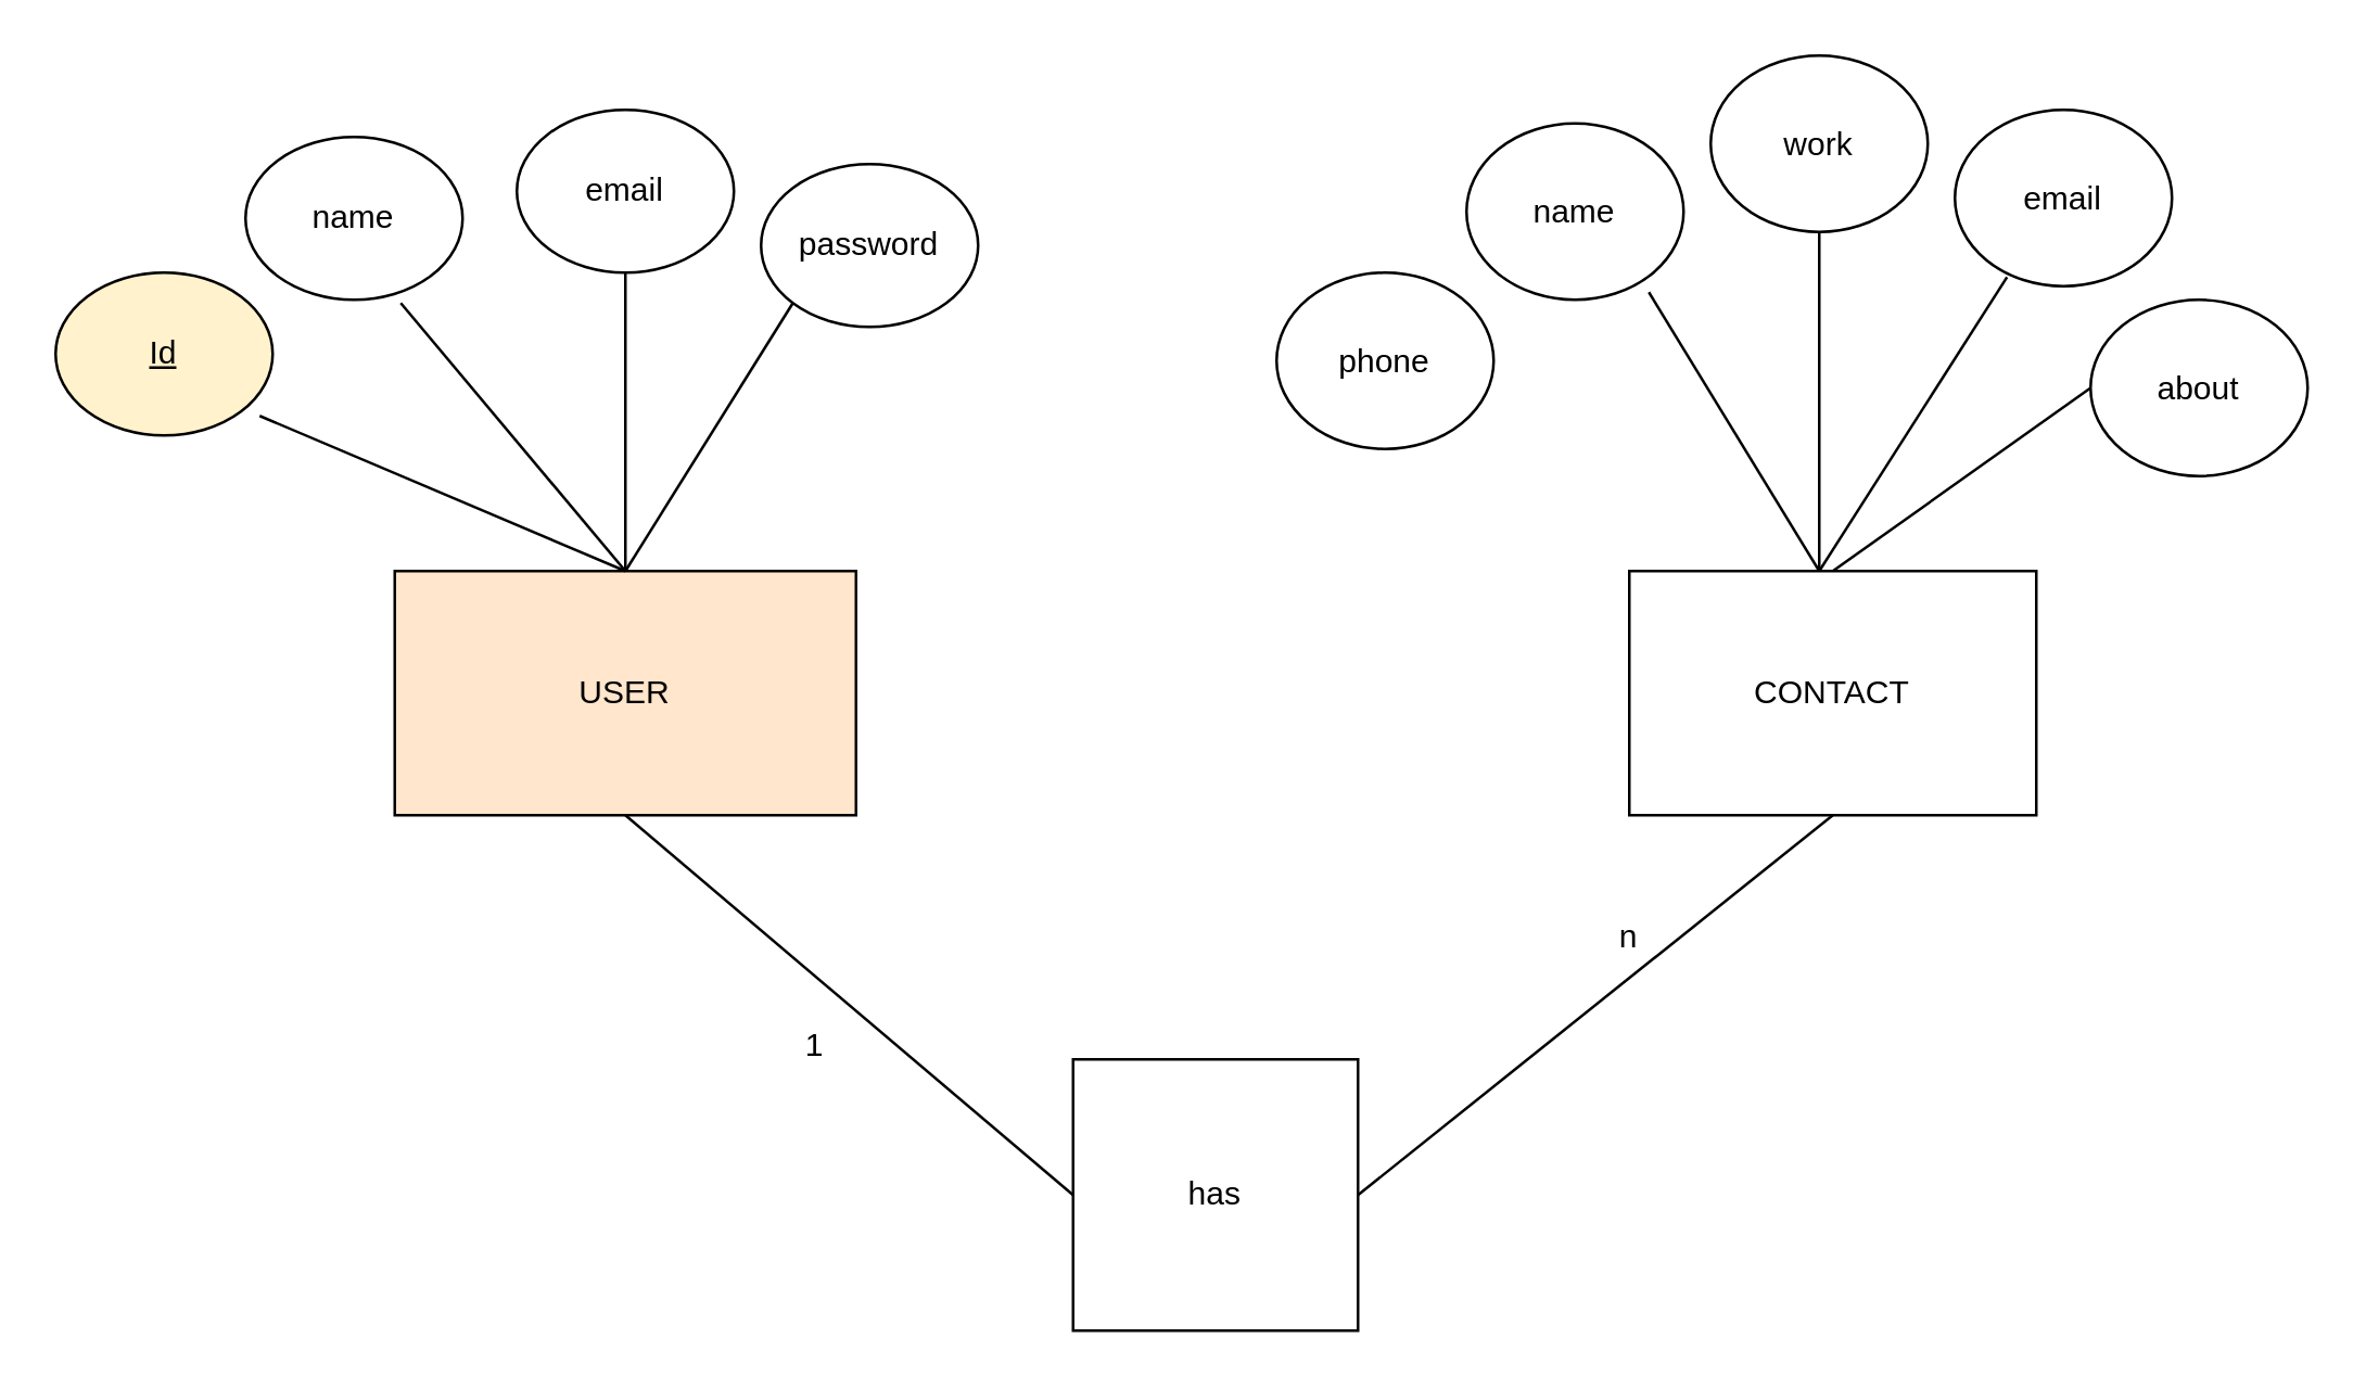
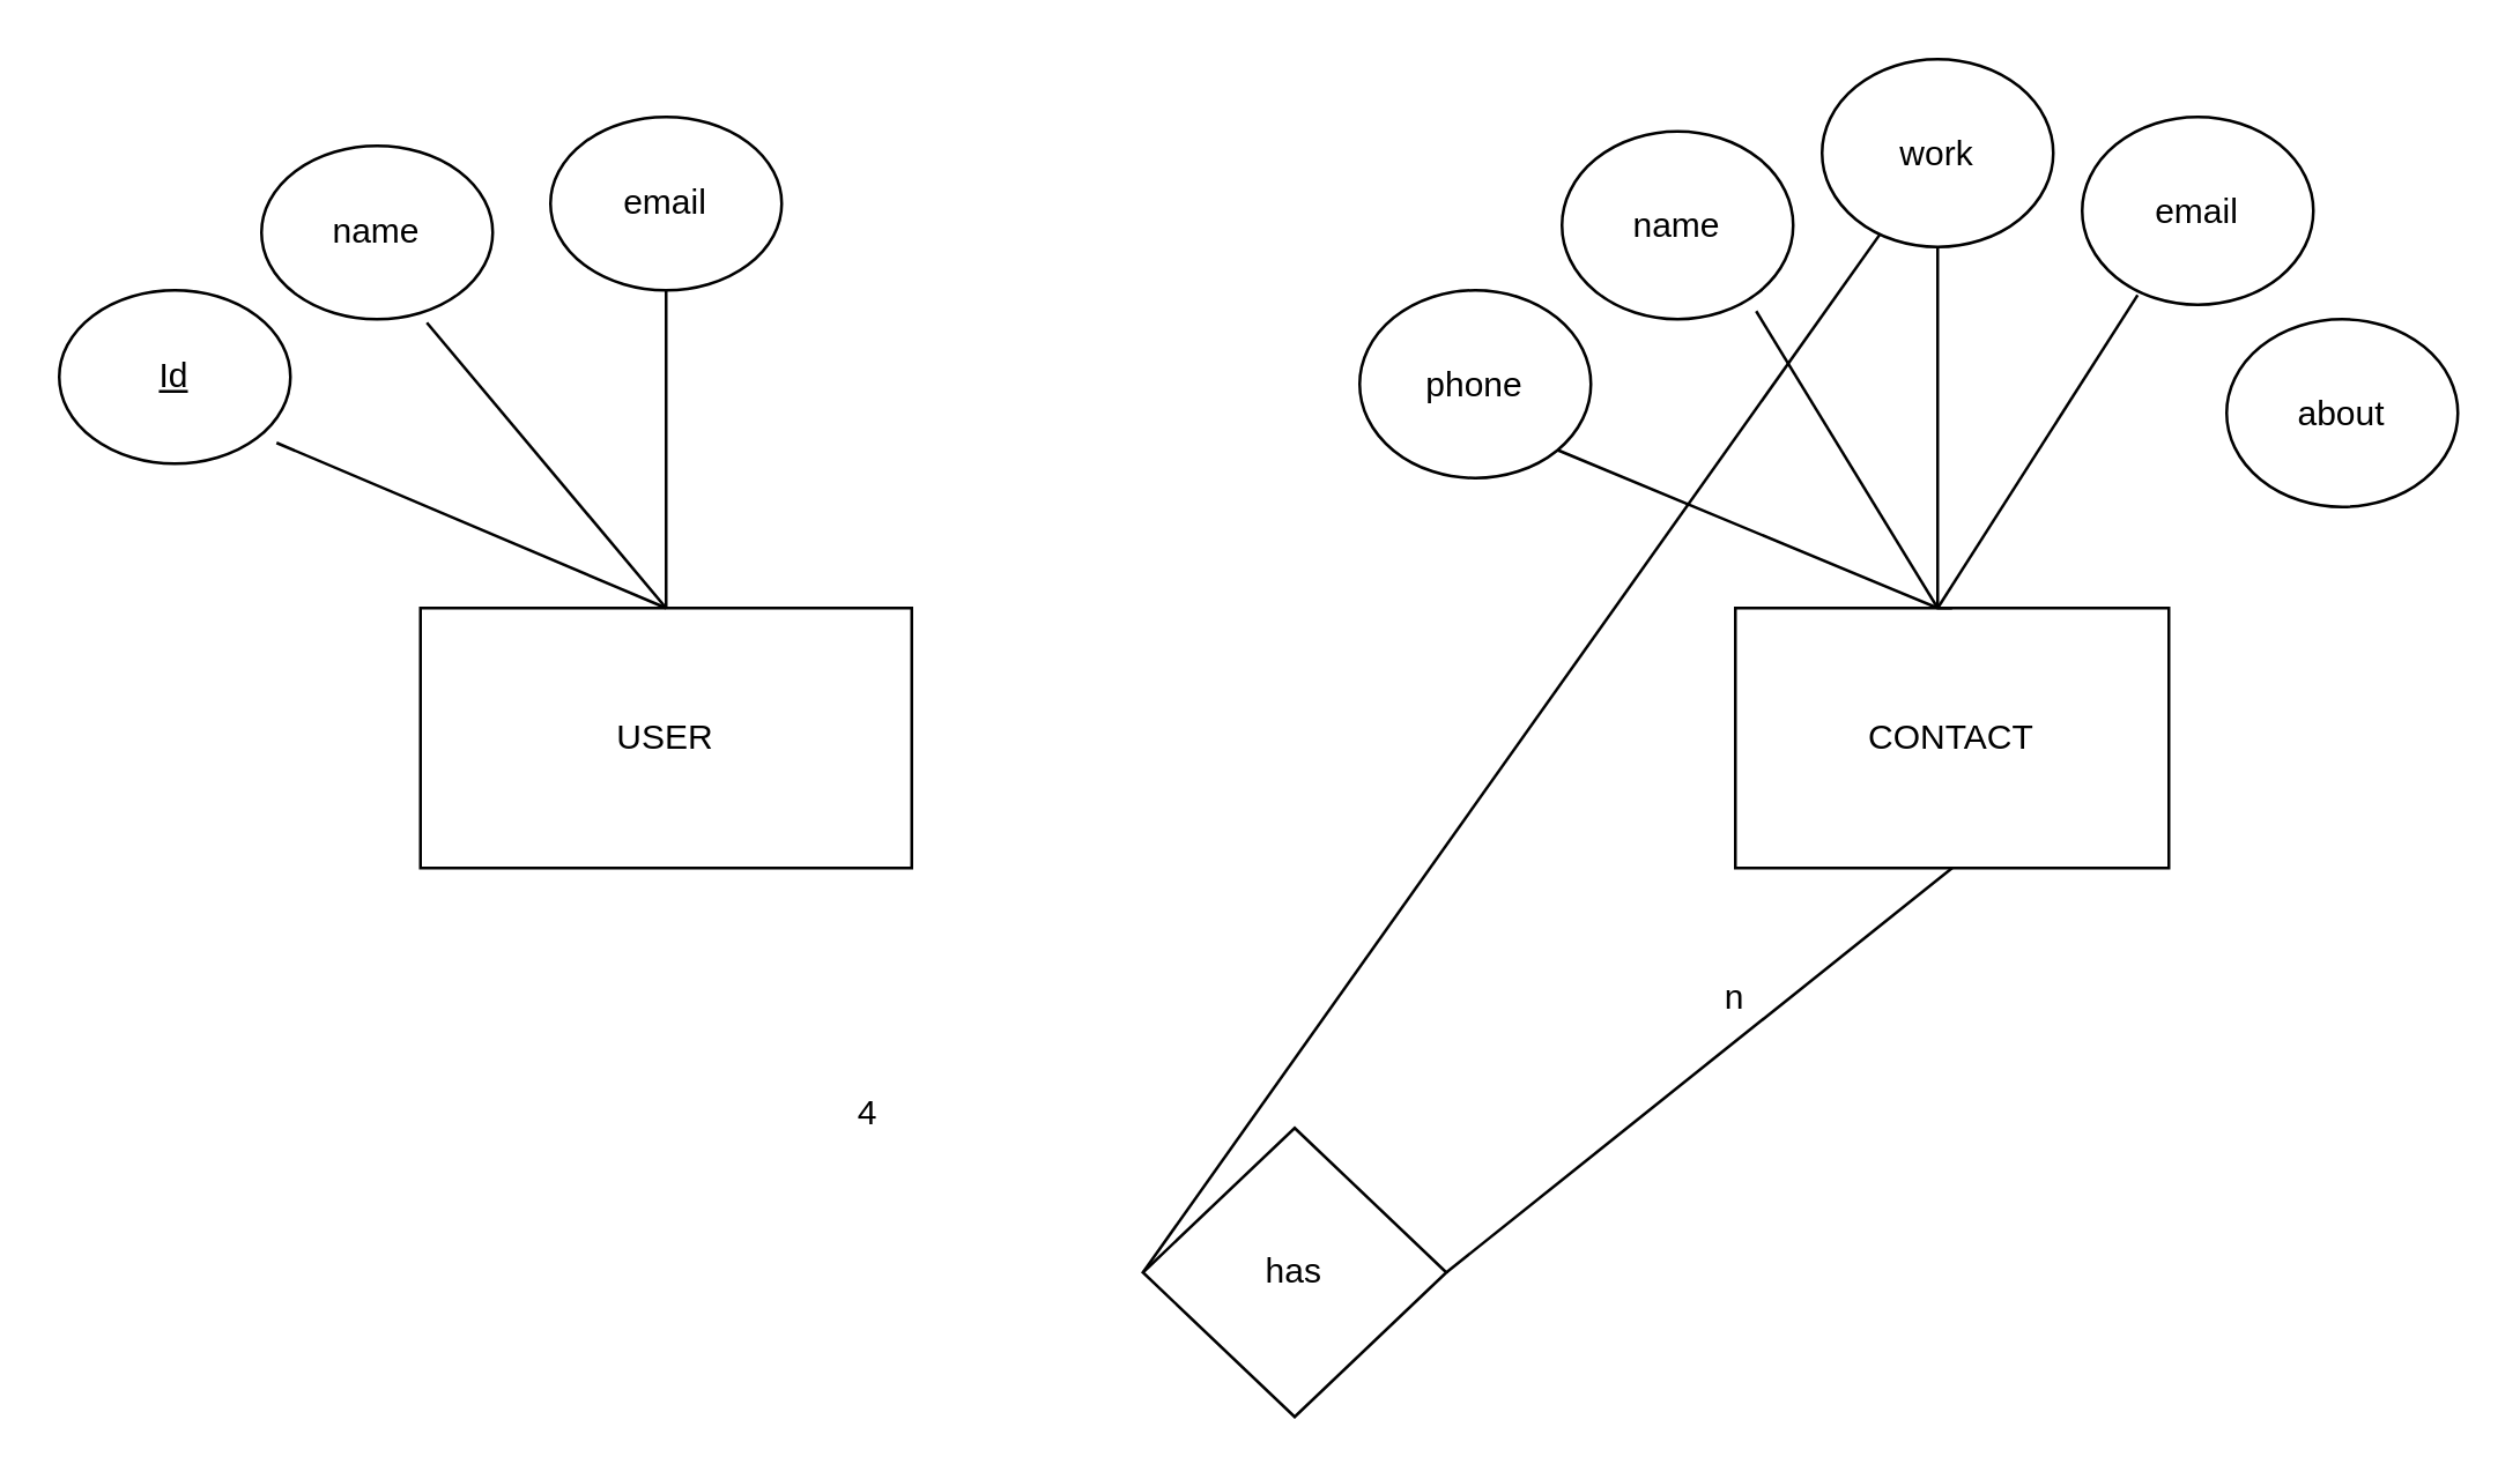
  <mxCell id="0" />
  <mxCell id="1" parent="0" />
- <mxCell id="2" value="USER" style="rounded=0;whiteSpace=wrap;html=1;fillColor=#ffe6cc;" vertex="1" parent="1"><mxGeometry x="145" y="210" width="170" height="90" as="geometry" /></mxCell>
+ <mxCell id="2" value="USER" style="rounded=0;whiteSpace=wrap;html=1;" vertex="1" parent="1"><mxGeometry x="145" y="210" width="170" height="90" as="geometry" /></mxCell>
  <mxCell id="3" value="CONTACT" style="rounded=0;whiteSpace=wrap;html=1;" vertex="1" parent="1"><mxGeometry x="600" y="210" width="150" height="90" as="geometry" /></mxCell>
- <mxCell id="4" value="&lt;u&gt;Id&lt;/u&gt;" style="ellipse;whiteSpace=wrap;html=1;fillColor=#fff2cc;" vertex="1" parent="1"><mxGeometry x="20" y="100" width="80" height="60" as="geometry" /></mxCell>
+ <mxCell id="4" value="&lt;u&gt;Id&lt;/u&gt;" style="ellipse;whiteSpace=wrap;html=1;" vertex="1" parent="1"><mxGeometry x="20" y="100" width="80" height="60" as="geometry" /></mxCell>
  <mxCell id="5" value="name" style="ellipse;whiteSpace=wrap;html=1;" vertex="1" parent="1"><mxGeometry x="90" y="50" width="80" height="60" as="geometry" /></mxCell>
  <mxCell id="6" value="email" style="ellipse;whiteSpace=wrap;html=1;" vertex="1" parent="1"><mxGeometry x="190" y="40" width="80" height="60" as="geometry" /></mxCell>
- <mxCell id="7" value="password" style="ellipse;whiteSpace=wrap;html=1;" vertex="1" parent="1"><mxGeometry x="280" y="60" width="80" height="60" as="geometry" /></mxCell>
  <mxCell id="8" value="" style="endArrow=none;html=1;rounded=0;exitX=0.5;exitY=0;exitDx=0;exitDy=0;entryX=0.94;entryY=0.88;entryDx=0;entryDy=0;entryPerimeter=0;" edge="1" parent="1" source="2" target="4"><mxGeometry width="50" height="50" relative="1" as="geometry"><mxPoint x="410" y="220" as="sourcePoint" /><mxPoint x="460" y="170" as="targetPoint" /></mxGeometry></mxCell>
  <mxCell id="9" value="" style="endArrow=none;html=1;rounded=0;entryX=0.715;entryY=1.02;entryDx=0;entryDy=0;entryPerimeter=0;" edge="1" parent="1" target="5"><mxGeometry width="50" height="50" relative="1" as="geometry"><mxPoint x="230" y="210" as="sourcePoint" /><mxPoint x="105" y="163" as="targetPoint" /></mxGeometry></mxCell>
  <mxCell id="10" value="" style="endArrow=none;html=1;rounded=0;entryX=0.5;entryY=1;entryDx=0;entryDy=0;" edge="1" parent="1" target="6"><mxGeometry width="50" height="50" relative="1" as="geometry"><mxPoint x="230" y="210" as="sourcePoint" /><mxPoint x="157" y="121" as="targetPoint" /></mxGeometry></mxCell>
- <mxCell id="11" value="" style="endArrow=none;html=1;rounded=0;entryX=0;entryY=1;entryDx=0;entryDy=0;exitX=0.5;exitY=0;exitDx=0;exitDy=0;" edge="1" parent="1" source="2" target="7"><mxGeometry width="50" height="50" relative="1" as="geometry"><mxPoint x="240" y="220" as="sourcePoint" /><mxPoint x="240" y="110" as="targetPoint" /></mxGeometry></mxCell>
  <mxCell id="12" value="phone" style="ellipse;whiteSpace=wrap;html=1;" vertex="1" parent="1"><mxGeometry x="470" y="100" width="80" height="65" as="geometry" /></mxCell>
  <mxCell id="13" value="name" style="ellipse;whiteSpace=wrap;html=1;" vertex="1" parent="1"><mxGeometry x="540" y="45" width="80" height="65" as="geometry" /></mxCell>
  <mxCell id="14" value="work" style="ellipse;whiteSpace=wrap;html=1;" vertex="1" parent="1"><mxGeometry x="630" y="20" width="80" height="65" as="geometry" /></mxCell>
  <mxCell id="15" value="email" style="ellipse;whiteSpace=wrap;html=1;" vertex="1" parent="1"><mxGeometry x="720" y="40" width="80" height="65" as="geometry" /></mxCell>
  <mxCell id="16" value="about" style="ellipse;whiteSpace=wrap;html=1;" vertex="1" parent="1"><mxGeometry x="770" y="110" width="80" height="65" as="geometry" /></mxCell>
+ <mxCell id="17" value="" style="endArrow=none;html=1;rounded=0;entryX=0.5;entryY=0;entryDx=0;entryDy=0;exitX=1;exitY=1;exitDx=0;exitDy=0;" edge="1" parent="1" source="12" target="3"><mxGeometry width="50" height="50" relative="1" as="geometry"><mxPoint x="410" y="220" as="sourcePoint" /><mxPoint x="460" y="170" as="targetPoint" /><Array as="points"><mxPoint x="670" y="210" /></Array></mxGeometry></mxCell>
  <mxCell id="18" value="" style="endArrow=none;html=1;rounded=0;exitX=0.84;exitY=0.957;exitDx=0;exitDy=0;exitPerimeter=0;" edge="1" parent="1" source="13"><mxGeometry width="50" height="50" relative="1" as="geometry"><mxPoint x="549" y="165" as="sourcePoint" /><mxPoint x="670" y="210" as="targetPoint" /></mxGeometry></mxCell>
  <mxCell id="19" value="" style="endArrow=none;html=1;rounded=0;exitX=0.5;exitY=1;exitDx=0;exitDy=0;" edge="1" parent="1" source="14"><mxGeometry width="50" height="50" relative="1" as="geometry"><mxPoint x="617" y="117" as="sourcePoint" /><mxPoint x="670" y="210" as="targetPoint" /></mxGeometry></mxCell>
  <mxCell id="20" value="" style="endArrow=none;html=1;rounded=0;exitX=0.24;exitY=0.948;exitDx=0;exitDy=0;exitPerimeter=0;" edge="1" parent="1" source="15"><mxGeometry width="50" height="50" relative="1" as="geometry"><mxPoint x="680" y="95" as="sourcePoint" /><mxPoint x="670" y="210" as="targetPoint" /></mxGeometry></mxCell>
- <mxCell id="21" value="" style="endArrow=none;html=1;rounded=0;exitX=0;exitY=0.5;exitDx=0;exitDy=0;entryX=0.5;entryY=0;entryDx=0;entryDy=0;" edge="1" parent="1" source="16" target="3"><mxGeometry width="50" height="50" relative="1" as="geometry"><mxPoint x="749" y="112" as="sourcePoint" /><mxPoint x="670" y="180" as="targetPoint" /></mxGeometry></mxCell>
- <mxCell id="22" value="has" style="whiteSpace=wrap;html=1;rounded=0;" vertex="1" parent="1"><mxGeometry x="395" y="390" width="105" height="100" as="geometry" /></mxCell>
- <mxCell id="23" value="" style="endArrow=none;html=1;rounded=0;entryX=0.5;entryY=1;entryDx=0;entryDy=0;exitX=0;exitY=0.5;exitDx=0;exitDy=0;" edge="1" parent="1" source="22" target="2"><mxGeometry width="50" height="50" relative="1" as="geometry"><mxPoint x="410" y="370" as="sourcePoint" /><mxPoint x="460" y="320" as="targetPoint" /></mxGeometry></mxCell>
+ <mxCell id="22" value="has" style="rhombus;whiteSpace=wrap;html=1;" vertex="1" parent="1"><mxGeometry x="395" y="390" width="105" height="100" as="geometry" /></mxCell>
+ <mxCell id="23" value="" style="endArrow=none;html=1;rounded=0;exitX=0;exitY=0.5;exitDx=0;exitDy=0;" edge="1" parent="1" source="22" target="14"><mxGeometry width="50" height="50" relative="1" as="geometry"><mxPoint x="410" y="370" as="sourcePoint" /><mxPoint x="460" y="320" as="targetPoint" /></mxGeometry></mxCell>
  <mxCell id="24" value="" style="endArrow=none;html=1;rounded=0;entryX=0.5;entryY=1;entryDx=0;entryDy=0;exitX=1;exitY=0.5;exitDx=0;exitDy=0;" edge="1" parent="1" source="22" target="3"><mxGeometry width="50" height="50" relative="1" as="geometry"><mxPoint x="405" y="450" as="sourcePoint" /><mxPoint x="240" y="310" as="targetPoint" /></mxGeometry></mxCell>
- <mxCell id="25" value="1" style="text;html=1;strokeColor=none;fillColor=none;align=center;verticalAlign=middle;whiteSpace=wrap;rounded=0;" vertex="1" parent="1"><mxGeometry x="270" y="370" width="60" height="30" as="geometry" /></mxCell>
+ <mxCell id="25" value="4" style="text;html=1;strokeColor=none;fillColor=none;align=center;verticalAlign=middle;whiteSpace=wrap;rounded=0;" vertex="1" parent="1"><mxGeometry x="270" y="370" width="60" height="30" as="geometry" /></mxCell>
  <mxCell id="26" value="n" style="text;html=1;strokeColor=none;fillColor=none;align=center;verticalAlign=middle;whiteSpace=wrap;rounded=0;" vertex="1" parent="1"><mxGeometry x="570" y="330" width="60" height="30" as="geometry" /></mxCell>
